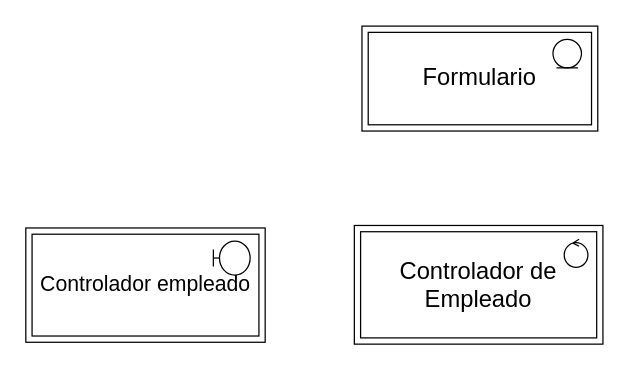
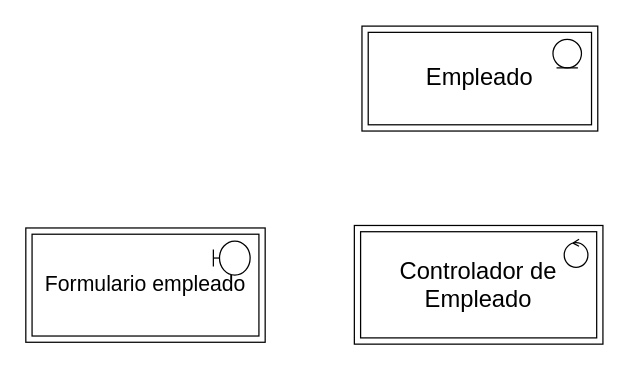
  <mxCell id="0" />
  <mxCell id="1" parent="0" />
  <mxCell id="2" value="" style="group" vertex="1" connectable="0" parent="1"><mxGeometry x="280" y="25" width="199" height="84" as="geometry" /></mxCell>
- <mxCell id="3" value="&lt;font style=&quot;font-size: 19px&quot;&gt;Formulario&lt;/font&gt;" style="shape=ext;margin=3;double=1;whiteSpace=wrap;html=1;align=center;" vertex="1" parent="2"><mxGeometry x="9.097" y="-4.603" width="188.766" height="84" as="geometry" /></mxCell>
+ <mxCell id="3" value="&lt;font style=&quot;font-size: 19px&quot;&gt;Empleado&lt;/font&gt;" style="shape=ext;margin=3;double=1;whiteSpace=wrap;html=1;align=center;" vertex="1" parent="2"><mxGeometry x="9.097" y="-4.603" width="188.766" height="84" as="geometry" /></mxCell>
  <mxCell id="4" value="" style="ellipse;shape=umlEntity;whiteSpace=wrap;html=1;" vertex="1" parent="2"><mxGeometry x="162" y="6" width="22.82" height="22.84" as="geometry" /></mxCell>
  <mxCell id="5" value="" style="group" vertex="1" connectable="0" parent="1"><mxGeometry x="283" y="180" width="199.0" height="95" as="geometry" /></mxCell>
  <mxCell id="6" value="&lt;font style=&quot;font-size: 19px&quot;&gt;Controlador de Empleado&lt;/font&gt;" style="shape=ext;margin=3;double=1;whiteSpace=wrap;html=1;align=center;" vertex="1" parent="5"><mxGeometry width="199.0" height="95" as="geometry" /></mxCell>
  <mxCell id="7" value="&lt;span style=&quot;color: rgba(0 , 0 , 0 , 0) ; font-family: monospace ; font-size: 0px&quot;&gt;%3CmxGraphModel%3E%3Croot%3E%3CmxCell%20id%3D%220%22%2F%3E%3CmxCell%20id%3D%221%22%20parent%3D%220%22%2F%3E%3CmxCell%20id%3D%222%22%20value%3D%22%22%20style%3D%22shape%3DumlBoundary%3BwhiteSpace%3Dwrap%3Bhtml%3D1%3B%22%20vertex%3D%221%22%20parent%3D%221%22%3E%3CmxGeometry%20x%3D%2298%22%20y%3D%2273%22%20width%3D%2286%22%20height%3D%2267%22%20as%3D%22geometry%22%2F%3E%3C%2FmxCell%3E%3C%2Froot%3E%3C%2FmxGraphModel%3E&lt;/span&gt;" style="ellipse;shape=umlControl;whiteSpace=wrap;html=1;" vertex="1" parent="5"><mxGeometry x="167.996" y="11.001" width="18.985" height="22.552" as="geometry" /></mxCell>
  <mxCell id="8" value="" style="group" vertex="1" connectable="0" parent="1"><mxGeometry x="20.004" y="181.996" width="191.611" height="91.5" as="geometry" /></mxCell>
- <mxCell id="9" value="&lt;font style=&quot;font-size: 17px&quot;&gt;Controlador empleado&lt;/font&gt;" style="shape=ext;margin=3;double=1;whiteSpace=wrap;html=1;align=center;" vertex="1" parent="8"><mxGeometry width="191.611" height="91.5" as="geometry" /></mxCell>
+ <mxCell id="9" value="&lt;font style=&quot;font-size: 17px&quot;&gt;Formulario empleado&lt;/font&gt;" style="shape=ext;margin=3;double=1;whiteSpace=wrap;html=1;align=center;" vertex="1" parent="8"><mxGeometry width="191.611" height="91.5" as="geometry" /></mxCell>
  <mxCell id="10" value="" style="shape=umlBoundary;whiteSpace=wrap;html=1;" vertex="1" parent="8"><mxGeometry x="150.133" y="10.46" width="29.437" height="27.232" as="geometry" /></mxCell>
